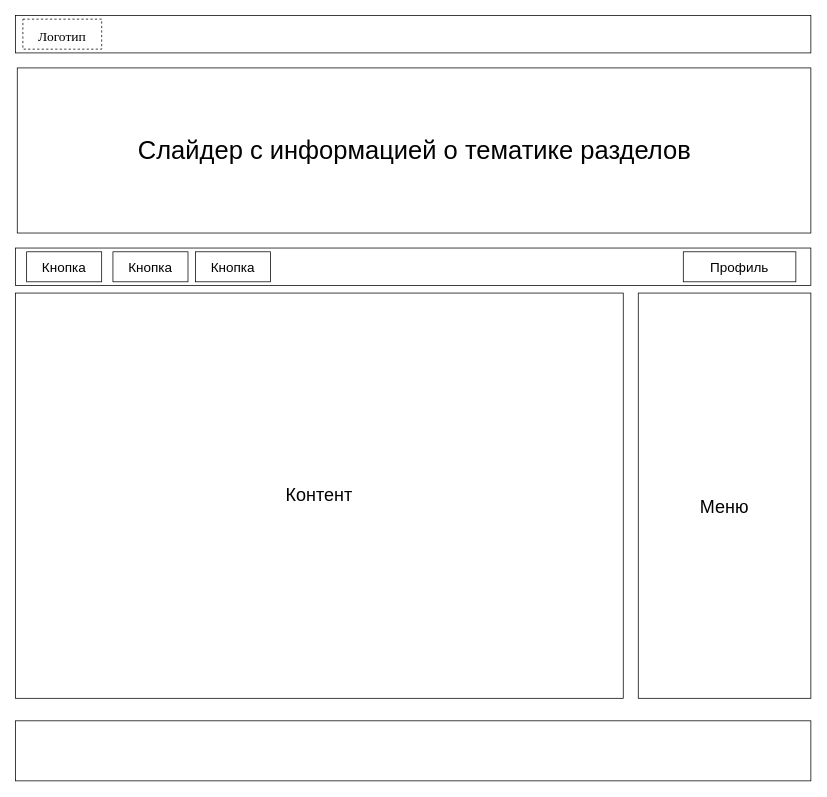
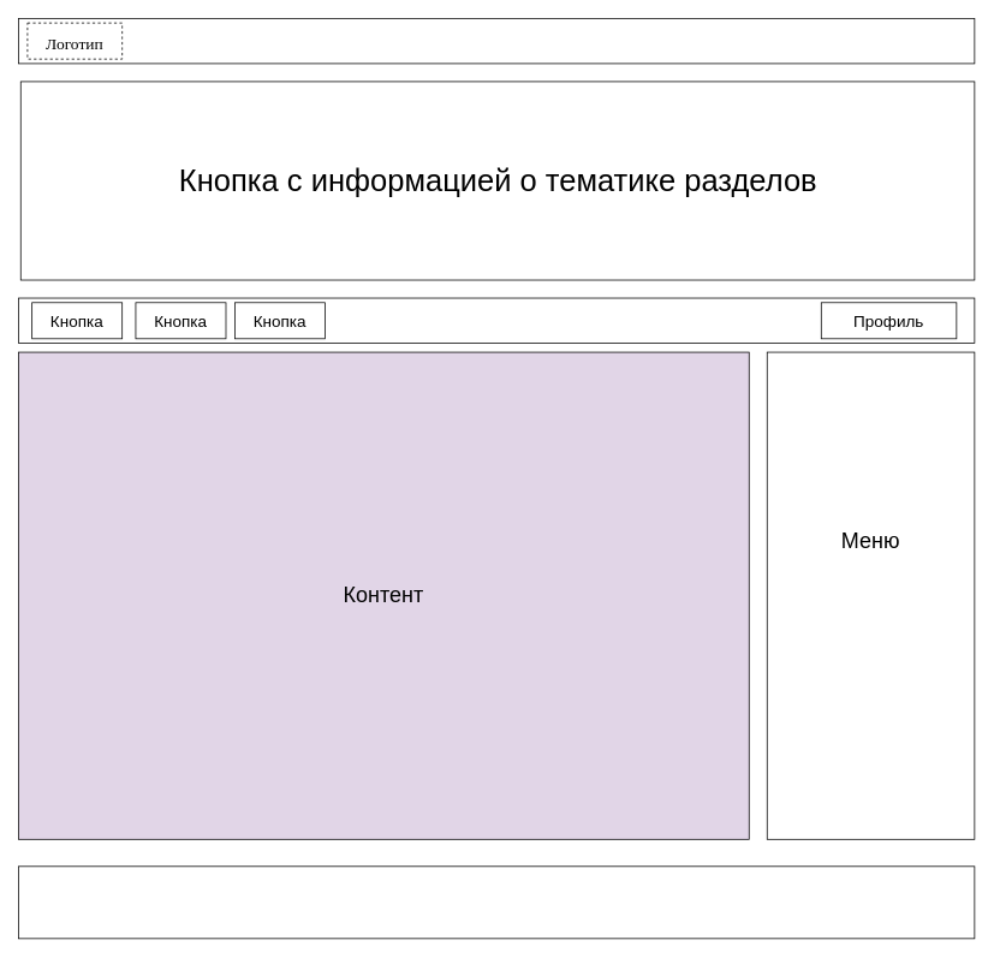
  <mxCell id="0" />
  <mxCell id="1" parent="0" />
  <mxCell id="2" value="" style="whiteSpace=wrap;html=1;rounded=0;shadow=0;labelBackgroundColor=none;strokeColor=default;strokeWidth=1;fillColor=none;fontFamily=Verdana;fontSize=12;fontColor=#000000;align=center;comic=0;imageAspect=1;connectable=1;allowArrows=1;recursiveResize=1;expand=1;" parent="1" vertex="1"><mxGeometry x="20" y="20" width="1060" height="50" as="geometry" /></mxCell>
  <mxCell id="3" value="&lt;font style=&quot;font-size: 18px;&quot;&gt;Логотип&lt;/font&gt;" style="whiteSpace=wrap;html=1;rounded=0;shadow=0;labelBackgroundColor=none;strokeWidth=1;fontFamily=Verdana;fontSize=28;align=center;comic=0;dashed=1;" parent="1" vertex="1"><mxGeometry x="30" y="25" width="105" height="40" as="geometry" /></mxCell>
  <mxCell id="4" value="" style="whiteSpace=wrap;html=1;rounded=0;shadow=0;labelBackgroundColor=none;strokeWidth=1;fillColor=none;fontFamily=Verdana;fontSize=12;align=center;comic=0;" parent="1" vertex="1"><mxGeometry x="20" y="330" width="1060" height="50" as="geometry" /></mxCell>
  <mxCell id="5" value="" style="whiteSpace=wrap;html=1;rounded=0;shadow=0;labelBackgroundColor=none;strokeWidth=1;fillColor=none;fontFamily=Verdana;fontSize=12;align=center;comic=0;" parent="1" vertex="1"><mxGeometry x="850" y="390" width="230" height="540" as="geometry" /></mxCell>
  <mxCell id="6" value="Text" style="text;html=1;strokeColor=none;fillColor=none;align=center;verticalAlign=middle;whiteSpace=wrap;rounded=0;" parent="1" vertex="1"><mxGeometry x="520" y="390" width="60" height="30" as="geometry" /></mxCell>
- <mxCell id="7" value="&lt;font style=&quot;font-size: 24px;&quot;&gt;Контент&lt;/font&gt;" style="rounded=0;whiteSpace=wrap;html=1;" parent="1" vertex="1"><mxGeometry x="20" y="390" width="810" height="540" as="geometry" /></mxCell>
- <mxCell id="8" value="&lt;font style=&quot;font-size: 24px;&quot;&gt;Меню&lt;/font&gt;" style="text;html=1;strokeColor=none;fillColor=none;align=center;verticalAlign=middle;whiteSpace=wrap;rounded=0;" parent="1" vertex="1"><mxGeometry x="935" y="660" width="60" height="30" as="geometry" /></mxCell>
+ <mxCell id="7" value="&lt;font style=&quot;font-size: 24px;&quot;&gt;Контент&lt;/font&gt;" style="rounded=0;whiteSpace=wrap;html=1;fillColor=#e1d5e7;" parent="1" vertex="1"><mxGeometry x="20" y="390" width="810" height="540" as="geometry" /></mxCell>
+ <mxCell id="8" value="&lt;font style=&quot;font-size: 24px;&quot;&gt;Меню&lt;/font&gt;" style="text;html=1;strokeColor=none;fillColor=none;align=center;verticalAlign=middle;whiteSpace=wrap;rounded=0;" parent="1" vertex="1"><mxGeometry x="935" y="585" width="60" height="30" as="geometry" /></mxCell>
  <mxCell id="9" value="&lt;font style=&quot;font-size: 18px;&quot;&gt;Кнопка&lt;/font&gt;" style="rounded=0;whiteSpace=wrap;html=1;comic=0;strokeColor=default;fontSize=24;" parent="1" vertex="1"><mxGeometry x="35" y="335" width="100" height="40" as="geometry" /></mxCell>
  <mxCell id="10" value="&lt;font style=&quot;font-size: 18px;&quot;&gt;Кнопка&lt;/font&gt;" style="rounded=0;whiteSpace=wrap;html=1;comic=0;strokeColor=default;fontSize=24;" parent="1" vertex="1"><mxGeometry x="150" y="335" width="100" height="40" as="geometry" /></mxCell>
  <mxCell id="11" value="&lt;font style=&quot;font-size: 18px;&quot;&gt;Кнопка&lt;/font&gt;" style="rounded=0;whiteSpace=wrap;html=1;comic=0;strokeColor=default;fontSize=24;" parent="1" vertex="1"><mxGeometry x="260" y="335" width="100" height="40" as="geometry" /></mxCell>
  <mxCell id="12" value="&lt;font style=&quot;font-size: 18px;&quot;&gt;Профиль&lt;/font&gt;" style="rounded=0;whiteSpace=wrap;html=1;comic=0;strokeColor=default;fontSize=24;" parent="1" vertex="1"><mxGeometry x="910" y="335" width="150" height="40" as="geometry" /></mxCell>
  <mxCell id="13" value="&lt;font style=&quot;font-size: 28px;&quot;&gt;Изображение&lt;/font&gt;" style="text;html=1;strokeColor=none;fillColor=none;align=center;verticalAlign=middle;whiteSpace=wrap;rounded=0;comic=0;fontSize=18;" parent="1" vertex="1"><mxGeometry x="520" y="185" width="60" height="30" as="geometry" /></mxCell>
- <mxCell id="14" value="Слайдер с информацией о тематике разделов" style="rounded=0;whiteSpace=wrap;html=1;fontSize=34;" vertex="1" parent="1"><mxGeometry x="22.5" y="90" width="1057.5" height="220" as="geometry" /></mxCell>
+ <mxCell id="14" value="Кнопка с информацией о тематике разделов" style="rounded=0;whiteSpace=wrap;html=1;fontSize=34;" vertex="1" parent="1"><mxGeometry x="22.5" y="90" width="1057.5" height="220" as="geometry" /></mxCell>
  <mxCell id="15" value="" style="rounded=0;whiteSpace=wrap;html=1;fontSize=34;" vertex="1" parent="1"><mxGeometry x="20" y="960" width="1060" height="80" as="geometry" /></mxCell>
